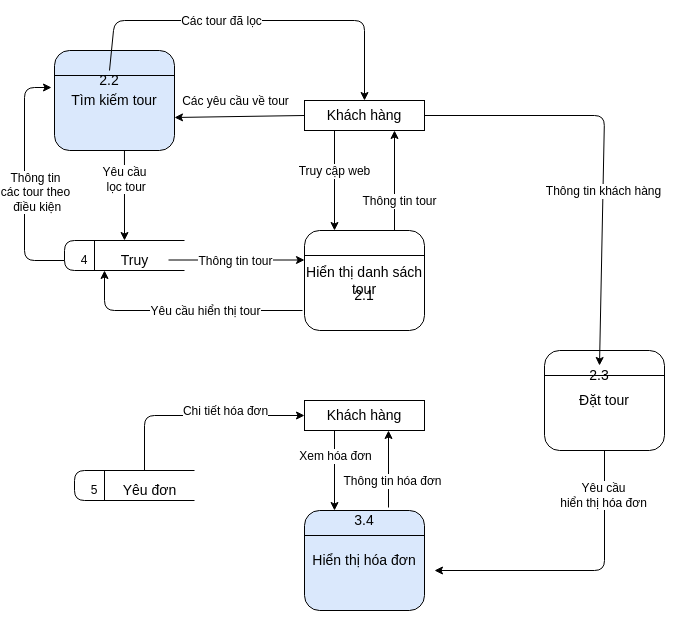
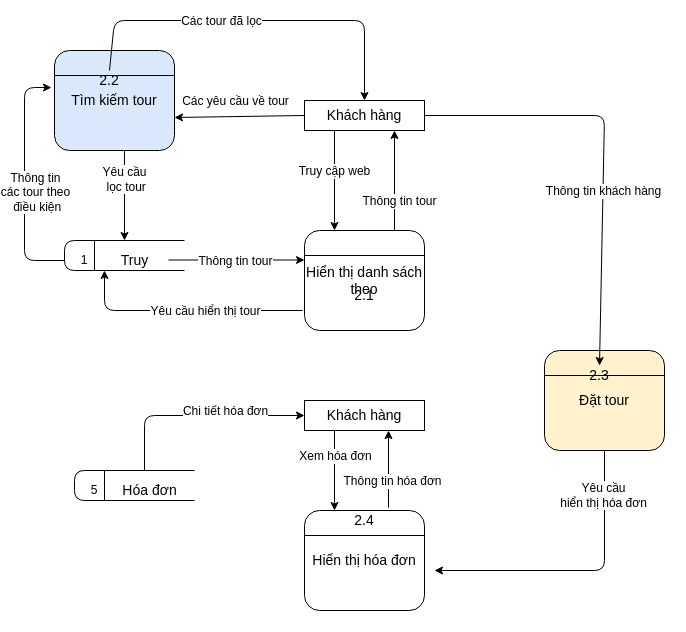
  <mxCell id="0" />
  <mxCell id="1" parent="0" />
- <mxCell id="2" value="&lt;font style=&quot;font-size: 14px&quot;&gt;Hiển thị danh sách tour&lt;/font&gt;" style="rounded=1;whiteSpace=wrap;html=1;" vertex="1" parent="1"><mxGeometry x="300" y="230" width="120" height="100" as="geometry" /></mxCell>
+ <mxCell id="2" value="&lt;font style=&quot;font-size: 14px&quot;&gt;Hiển thị danh sách theo&lt;/font&gt;" style="rounded=1;whiteSpace=wrap;html=1;" vertex="1" parent="1"><mxGeometry x="300" y="230" width="120" height="100" as="geometry" /></mxCell>
  <mxCell id="3" value="" style="endArrow=none;html=1;exitX=0;exitY=0.25;exitDx=0;exitDy=0;entryX=1;entryY=0.25;entryDx=0;entryDy=0;" edge="1" parent="1" source="2" target="2"><mxGeometry width="50" height="50" relative="1" as="geometry"><mxPoint x="310" y="290" as="sourcePoint" /><mxPoint x="360" y="240" as="targetPoint" /></mxGeometry></mxCell>
  <mxCell id="4" value="&lt;font style=&quot;font-size: 14px&quot;&gt;2.1&lt;/font&gt;" style="text;html=1;strokeColor=none;fillColor=none;align=center;verticalAlign=middle;whiteSpace=wrap;rounded=0;" vertex="1" parent="1"><mxGeometry x="340" y="285" width="40" height="20" as="geometry" /></mxCell>
  <mxCell id="5" value="&lt;font style=&quot;font-size: 14px&quot;&gt;Tìm kiếm tour&lt;/font&gt;" style="rounded=1;whiteSpace=wrap;html=1;fillColor=#dae8fc;" vertex="1" parent="1"><mxGeometry x="50" y="50" width="120" height="100" as="geometry" /></mxCell>
  <mxCell id="6" value="" style="endArrow=none;html=1;exitX=0;exitY=0.25;exitDx=0;exitDy=0;" edge="1" parent="1" source="5"><mxGeometry width="50" height="50" relative="1" as="geometry"><mxPoint x="310" y="420" as="sourcePoint" /><mxPoint x="170" y="75" as="targetPoint" /></mxGeometry></mxCell>
  <mxCell id="7" value="&lt;font style=&quot;font-size: 14px&quot;&gt;2.2&lt;/font&gt;" style="text;html=1;strokeColor=none;fillColor=none;align=center;verticalAlign=middle;whiteSpace=wrap;rounded=0;" vertex="1" parent="1"><mxGeometry x="85" y="70" width="40" height="20" as="geometry" /></mxCell>
- <mxCell id="8" value="&lt;span style=&quot;font-size: 14px&quot;&gt;Đặt tour&lt;/span&gt;" style="rounded=1;whiteSpace=wrap;html=1;" vertex="1" parent="1"><mxGeometry x="540" y="350" width="120" height="100" as="geometry" /></mxCell>
+ <mxCell id="8" value="&lt;span style=&quot;font-size: 14px&quot;&gt;Đặt tour&lt;/span&gt;" style="rounded=1;whiteSpace=wrap;html=1;fillColor=#fff2cc;" vertex="1" parent="1"><mxGeometry x="540" y="350" width="120" height="100" as="geometry" /></mxCell>
  <mxCell id="9" value="" style="endArrow=none;html=1;entryX=1;entryY=0.25;entryDx=0;entryDy=0;exitX=0;exitY=0.25;exitDx=0;exitDy=0;" edge="1" parent="1" source="8" target="8"><mxGeometry width="50" height="50" relative="1" as="geometry"><mxPoint x="540" y="380" as="sourcePoint" /><mxPoint x="650" y="370" as="targetPoint" /></mxGeometry></mxCell>
  <mxCell id="10" value="&lt;font style=&quot;font-size: 14px&quot;&gt;2.3&lt;/font&gt;" style="text;html=1;strokeColor=none;fillColor=none;align=center;verticalAlign=middle;whiteSpace=wrap;rounded=0;" vertex="1" parent="1"><mxGeometry x="575" y="365" width="40" height="20" as="geometry" /></mxCell>
- <mxCell id="11" value="&lt;font style=&quot;font-size: 14px&quot;&gt;Hiển thị hóa đơn&lt;/font&gt;" style="rounded=1;whiteSpace=wrap;html=1;fillColor=#dae8fc;" vertex="1" parent="1"><mxGeometry x="300" y="510" width="120" height="100" as="geometry" /></mxCell>
+ <mxCell id="11" value="&lt;font style=&quot;font-size: 14px&quot;&gt;Hiển thị hóa đơn&lt;/font&gt;" style="rounded=1;whiteSpace=wrap;html=1;" vertex="1" parent="1"><mxGeometry x="300" y="510" width="120" height="100" as="geometry" /></mxCell>
  <mxCell id="12" value="" style="endArrow=none;html=1;exitX=0;exitY=0.25;exitDx=0;exitDy=0;entryX=1;entryY=0.25;entryDx=0;entryDy=0;" edge="1" parent="1" source="11" target="11"><mxGeometry width="50" height="50" relative="1" as="geometry"><mxPoint x="550" y="80" as="sourcePoint" /><mxPoint x="620" y="50" as="targetPoint" /></mxGeometry></mxCell>
- <mxCell id="13" value="&lt;font style=&quot;font-size: 14px&quot;&gt;3.4&lt;/font&gt;" style="text;html=1;strokeColor=none;fillColor=none;align=center;verticalAlign=middle;whiteSpace=wrap;rounded=0;" vertex="1" parent="1"><mxGeometry x="340" y="510" width="40" height="20" as="geometry" /></mxCell>
+ <mxCell id="13" value="&lt;font style=&quot;font-size: 14px&quot;&gt;2.4&lt;/font&gt;" style="text;html=1;strokeColor=none;fillColor=none;align=center;verticalAlign=middle;whiteSpace=wrap;rounded=0;" vertex="1" parent="1"><mxGeometry x="340" y="510" width="40" height="20" as="geometry" /></mxCell>
  <mxCell id="14" value="&lt;font style=&quot;font-size: 14px&quot;&gt;Khách hàng&lt;/font&gt;" style="rounded=0;whiteSpace=wrap;html=1;" vertex="1" parent="1"><mxGeometry x="300" y="100" width="120" height="30" as="geometry" /></mxCell>
  <mxCell id="15" value="&lt;font style=&quot;font-size: 14px&quot;&gt;Khách hàng&lt;/font&gt;" style="rounded=0;whiteSpace=wrap;html=1;" vertex="1" parent="1"><mxGeometry x="300" y="400" width="120" height="30" as="geometry" /></mxCell>
  <mxCell id="16" value="" style="endArrow=classic;html=1;exitX=0.25;exitY=1;exitDx=0;exitDy=0;entryX=0.25;entryY=0;entryDx=0;entryDy=0;" edge="1" parent="1" source="14" target="2"><mxGeometry width="50" height="50" relative="1" as="geometry"><mxPoint x="330" y="220" as="sourcePoint" /><mxPoint x="380" y="170" as="targetPoint" /></mxGeometry></mxCell>
  <mxCell id="17" value="&lt;font style=&quot;font-size: 12px&quot;&gt;Truy cập web&lt;/font&gt;" style="edgeLabel;html=1;align=center;verticalAlign=middle;resizable=0;points=[];" vertex="1" connectable="0" parent="16"><mxGeometry x="-0.2" y="-1" relative="1" as="geometry"><mxPoint as="offset" /></mxGeometry></mxCell>
  <mxCell id="18" value="" style="endArrow=classic;html=1;exitX=0.75;exitY=0;exitDx=0;exitDy=0;exitPerimeter=0;entryX=0.75;entryY=1;entryDx=0;entryDy=0;" edge="1" parent="1" source="2" target="14"><mxGeometry width="50" height="50" relative="1" as="geometry"><mxPoint x="380" y="220" as="sourcePoint" /><mxPoint x="430" y="170" as="targetPoint" /></mxGeometry></mxCell>
  <mxCell id="19" value="&lt;font style=&quot;font-size: 12px&quot;&gt;Thông tin tour&lt;/font&gt;" style="edgeLabel;html=1;align=center;verticalAlign=middle;resizable=0;points=[];" vertex="1" connectable="0" parent="18"><mxGeometry x="0.28" y="-2" relative="1" as="geometry"><mxPoint x="2" y="34" as="offset" /></mxGeometry></mxCell>
  <mxCell id="20" value="" style="endArrow=classic;html=1;entryX=1;entryY=0.67;entryDx=0;entryDy=0;exitX=0;exitY=0.5;exitDx=0;exitDy=0;entryPerimeter=0;" edge="1" parent="1" source="14" target="5"><mxGeometry width="50" height="50" relative="1" as="geometry"><mxPoint x="200" y="180" as="sourcePoint" /><mxPoint x="250" y="130" as="targetPoint" /></mxGeometry></mxCell>
  <mxCell id="21" value="&lt;font style=&quot;font-size: 12px&quot;&gt;Các yêu cầu về tour&lt;/font&gt;" style="edgeLabel;html=1;align=center;verticalAlign=middle;resizable=0;points=[];" vertex="1" connectable="0" parent="20"><mxGeometry x="0.308" y="2" relative="1" as="geometry"><mxPoint x="15" y="-18" as="offset" /></mxGeometry></mxCell>
  <mxCell id="22" value="" style="endArrow=classic;html=1;exitX=0.5;exitY=0;exitDx=0;exitDy=0;entryX=0.5;entryY=0;entryDx=0;entryDy=0;" edge="1" parent="1" source="7" target="14"><mxGeometry width="50" height="50" relative="1" as="geometry"><mxPoint x="120" y="30" as="sourcePoint" /><mxPoint x="250" y="20" as="targetPoint" /><Array as="points"><mxPoint x="110" y="20" /><mxPoint x="360" y="20" /></Array></mxGeometry></mxCell>
  <mxCell id="23" value="&lt;font style=&quot;font-size: 12px&quot;&gt;Các tour đã lọc&lt;/font&gt;" style="edgeLabel;html=1;align=center;verticalAlign=middle;resizable=0;points=[];" vertex="1" connectable="0" parent="22"><mxGeometry x="-0.306" relative="1" as="geometry"><mxPoint x="25" as="offset" /></mxGeometry></mxCell>
  <mxCell id="24" value="" style="endArrow=none;html=1;" edge="1" parent="1"><mxGeometry width="50" height="50" relative="1" as="geometry"><mxPoint x="180" y="270" as="sourcePoint" /><mxPoint x="180" y="240" as="targetPoint" /><Array as="points"><mxPoint x="60" y="270" /><mxPoint x="60" y="240" /></Array></mxGeometry></mxCell>
  <mxCell id="25" value="" style="endArrow=none;html=1;" edge="1" parent="1"><mxGeometry width="50" height="50" relative="1" as="geometry"><mxPoint x="90" y="270" as="sourcePoint" /><mxPoint x="90" y="240" as="targetPoint" /></mxGeometry></mxCell>
- <mxCell id="26" value="4" style="text;html=1;strokeColor=none;fillColor=none;align=center;verticalAlign=middle;whiteSpace=wrap;rounded=0;" vertex="1" parent="1"><mxGeometry x="70" y="250" width="20" height="20" as="geometry" /></mxCell>
+ <mxCell id="26" value="1" style="text;html=1;strokeColor=none;fillColor=none;align=center;verticalAlign=middle;whiteSpace=wrap;rounded=0;" vertex="1" parent="1"><mxGeometry x="70" y="250" width="20" height="20" as="geometry" /></mxCell>
  <mxCell id="27" value="&lt;span style=&quot;font-size: 14px&quot;&gt;Truy&lt;/span&gt;" style="text;html=1;align=center;verticalAlign=middle;resizable=0;points=[];autosize=1;strokeColor=none;" vertex="1" parent="1"><mxGeometry x="110" y="250" width="40" height="20" as="geometry" /></mxCell>
  <mxCell id="28" value="" style="endArrow=classic;html=1;entryX=-0.025;entryY=0.37;entryDx=0;entryDy=0;entryPerimeter=0;" edge="1" parent="1" target="5"><mxGeometry width="50" height="50" relative="1" as="geometry"><mxPoint x="60" y="260" as="sourcePoint" /><mxPoint x="20" y="80" as="targetPoint" /><Array as="points"><mxPoint x="20" y="260" /><mxPoint x="20" y="87" /></Array></mxGeometry></mxCell>
  <mxCell id="29" value="&lt;font style=&quot;font-size: 12px&quot;&gt;Thông tin&lt;br&gt;các tour theo&lt;br&gt;&amp;nbsp;điều kiện&lt;/font&gt;" style="edgeLabel;html=1;align=center;verticalAlign=middle;resizable=0;points=[];" vertex="1" connectable="0" parent="28"><mxGeometry x="-0.092" y="3" relative="1" as="geometry"><mxPoint x="13" as="offset" /></mxGeometry></mxCell>
  <mxCell id="30" value="" style="endArrow=classic;html=1;exitX=0.583;exitY=1;exitDx=0;exitDy=0;exitPerimeter=0;" edge="1" parent="1" source="5"><mxGeometry width="50" height="50" relative="1" as="geometry"><mxPoint x="130" y="220" as="sourcePoint" /><mxPoint x="120" y="240" as="targetPoint" /></mxGeometry></mxCell>
  <mxCell id="31" value="&lt;font style=&quot;font-size: 12px&quot;&gt;Yêu cầu&lt;br&gt;&amp;nbsp;lọc tour&lt;/font&gt;" style="edgeLabel;html=1;align=center;verticalAlign=middle;resizable=0;points=[];" vertex="1" connectable="0" parent="30"><mxGeometry x="-0.356" relative="1" as="geometry"><mxPoint as="offset" /></mxGeometry></mxCell>
  <mxCell id="32" value="" style="endArrow=classic;html=1;" edge="1" parent="1"><mxGeometry width="50" height="50" relative="1" as="geometry"><mxPoint x="164" y="259.5" as="sourcePoint" /><mxPoint x="300" y="259.5" as="targetPoint" /></mxGeometry></mxCell>
  <mxCell id="33" value="&lt;font style=&quot;font-size: 12px&quot;&gt;Thông tin tour&lt;/font&gt;" style="edgeLabel;html=1;align=center;verticalAlign=middle;resizable=0;points=[];" vertex="1" connectable="0" parent="32"><mxGeometry x="-0.529" relative="1" as="geometry"><mxPoint x="34" y="1" as="offset" /></mxGeometry></mxCell>
  <mxCell id="34" value="" style="endArrow=classic;html=1;" edge="1" parent="1"><mxGeometry width="50" height="50" relative="1" as="geometry"><mxPoint x="298" y="310" as="sourcePoint" /><mxPoint x="100" y="270" as="targetPoint" /><Array as="points"><mxPoint x="100" y="310" /></Array></mxGeometry></mxCell>
  <mxCell id="35" value="&lt;font style=&quot;font-size: 12px&quot;&gt;Yêu cầu hiển thị tour&lt;/font&gt;" style="edgeLabel;html=1;align=center;verticalAlign=middle;resizable=0;points=[];" vertex="1" connectable="0" parent="34"><mxGeometry x="-0.05" y="4" relative="1" as="geometry"><mxPoint x="15" y="-4" as="offset" /></mxGeometry></mxCell>
  <mxCell id="36" value="" style="endArrow=classic;html=1;exitX=1;exitY=0.5;exitDx=0;exitDy=0;entryX=0.5;entryY=0;entryDx=0;entryDy=0;" edge="1" parent="1" source="14" target="10"><mxGeometry width="50" height="50" relative="1" as="geometry"><mxPoint x="590" y="170" as="sourcePoint" /><mxPoint x="640" y="120" as="targetPoint" /><Array as="points"><mxPoint x="600" y="115" /></Array></mxGeometry></mxCell>
  <mxCell id="37" value="&lt;font style=&quot;font-size: 12px&quot;&gt;Thông tin khách hàng&lt;/font&gt;" style="edgeLabel;html=1;align=center;verticalAlign=middle;resizable=0;points=[];" vertex="1" connectable="0" parent="36"><mxGeometry x="0.19" relative="1" as="geometry"><mxPoint as="offset" /></mxGeometry></mxCell>
  <mxCell id="38" value="" style="endArrow=none;html=1;" edge="1" parent="1"><mxGeometry width="50" height="50" relative="1" as="geometry"><mxPoint x="190" y="500" as="sourcePoint" /><mxPoint x="190" y="470" as="targetPoint" /><Array as="points"><mxPoint x="70" y="500" /><mxPoint x="70" y="470" /></Array></mxGeometry></mxCell>
  <mxCell id="39" value="" style="endArrow=none;html=1;" edge="1" parent="1"><mxGeometry width="50" height="50" relative="1" as="geometry"><mxPoint x="100" y="500" as="sourcePoint" /><mxPoint x="100" y="470" as="targetPoint" /></mxGeometry></mxCell>
  <mxCell id="40" value="5" style="text;html=1;strokeColor=none;fillColor=none;align=center;verticalAlign=middle;whiteSpace=wrap;rounded=0;" vertex="1" parent="1"><mxGeometry x="70" y="480" width="40" height="20" as="geometry" /></mxCell>
- <mxCell id="41" value="&lt;font style=&quot;font-size: 14px&quot;&gt;Yêu đơn&lt;/font&gt;" style="text;html=1;align=center;verticalAlign=middle;resizable=0;points=[];autosize=1;strokeColor=none;" vertex="1" parent="1"><mxGeometry x="110" y="480" width="70" height="20" as="geometry" /></mxCell>
+ <mxCell id="41" value="&lt;font style=&quot;font-size: 14px&quot;&gt;Hóa đơn&lt;/font&gt;" style="text;html=1;align=center;verticalAlign=middle;resizable=0;points=[];autosize=1;strokeColor=none;" vertex="1" parent="1"><mxGeometry x="110" y="480" width="70" height="20" as="geometry" /></mxCell>
  <mxCell id="42" value="" style="endArrow=classic;html=1;entryX=0;entryY=0.5;entryDx=0;entryDy=0;" edge="1" parent="1" target="15"><mxGeometry width="50" height="50" relative="1" as="geometry"><mxPoint x="140" y="470" as="sourcePoint" /><mxPoint x="140" y="410" as="targetPoint" /><Array as="points"><mxPoint x="140" y="415" /></Array></mxGeometry></mxCell>
  <mxCell id="43" value="&lt;font style=&quot;font-size: 12px&quot;&gt;Chi tiết hóa đơn&lt;/font&gt;" style="edgeLabel;html=1;align=center;verticalAlign=middle;resizable=0;points=[];" vertex="1" connectable="0" parent="42"><mxGeometry x="0.07" y="1" relative="1" as="geometry"><mxPoint x="20" y="-4" as="offset" /></mxGeometry></mxCell>
  <mxCell id="44" value="" style="endArrow=classic;html=1;" edge="1" parent="1"><mxGeometry width="50" height="50" relative="1" as="geometry"><mxPoint x="384" y="507" as="sourcePoint" /><mxPoint x="384" y="430" as="targetPoint" /></mxGeometry></mxCell>
  <mxCell id="45" value="&lt;font style=&quot;font-size: 12px&quot;&gt;Thông tin hóa đơn&lt;/font&gt;" style="edgeLabel;html=1;align=center;verticalAlign=middle;resizable=0;points=[];" vertex="1" connectable="0" parent="44"><mxGeometry x="-0.299" y="-3" relative="1" as="geometry"><mxPoint as="offset" /></mxGeometry></mxCell>
  <mxCell id="46" value="" style="endArrow=classic;html=1;exitX=0.5;exitY=1;exitDx=0;exitDy=0;" edge="1" parent="1" source="8"><mxGeometry width="50" height="50" relative="1" as="geometry"><mxPoint x="570" y="580" as="sourcePoint" /><mxPoint x="430" y="570" as="targetPoint" /><Array as="points"><mxPoint x="600" y="570" /></Array></mxGeometry></mxCell>
  <mxCell id="47" value="&lt;font style=&quot;font-size: 12px&quot;&gt;Yêu cầu &lt;br&gt;hiển thị hóa đơn&lt;/font&gt;" style="edgeLabel;html=1;align=center;verticalAlign=middle;resizable=0;points=[];" vertex="1" connectable="0" parent="46"><mxGeometry x="-0.697" y="-2" relative="1" as="geometry"><mxPoint as="offset" /></mxGeometry></mxCell>
  <mxCell id="48" value="" style="endArrow=classic;html=1;exitX=0.25;exitY=1;exitDx=0;exitDy=0;entryX=0.25;entryY=0;entryDx=0;entryDy=0;" edge="1" parent="1" source="15" target="11"><mxGeometry width="50" height="50" relative="1" as="geometry"><mxPoint x="270" y="500" as="sourcePoint" /><mxPoint x="320" y="450" as="targetPoint" /></mxGeometry></mxCell>
  <mxCell id="49" value="&lt;font style=&quot;font-size: 12px&quot;&gt;Xem hóa đơn&lt;/font&gt;" style="edgeLabel;html=1;align=center;verticalAlign=middle;resizable=0;points=[];" vertex="1" connectable="0" parent="48"><mxGeometry x="-0.375" relative="1" as="geometry"><mxPoint as="offset" /></mxGeometry></mxCell>
